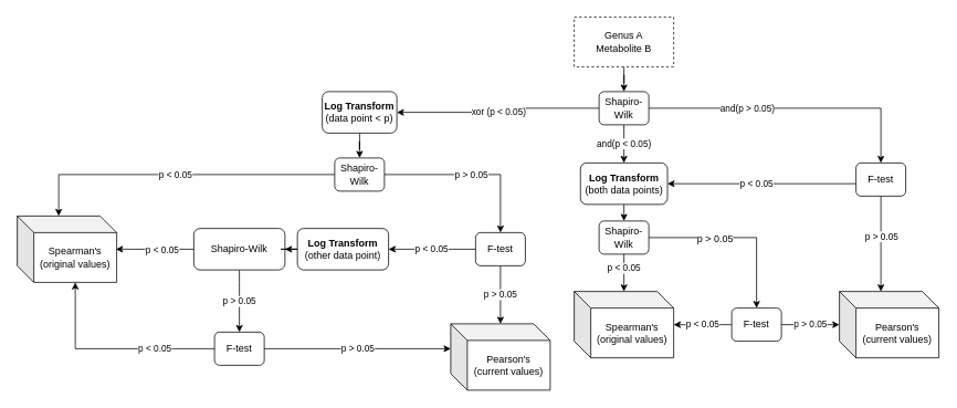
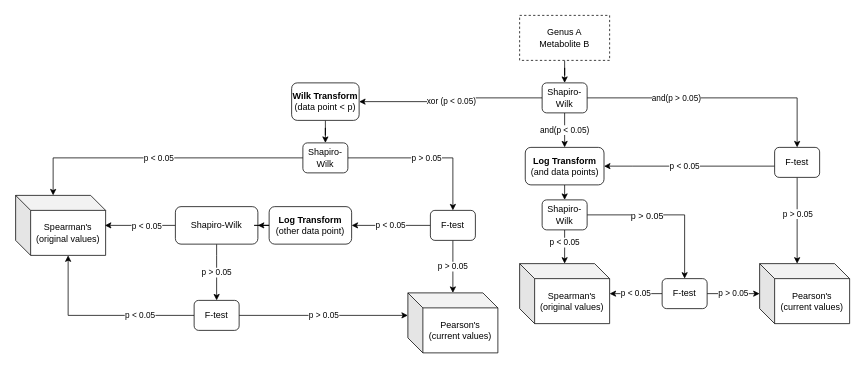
  <mxCell id="0" />
  <mxCell id="1" parent="0" />
  <mxCell id="2" value="" style="edgeStyle=orthogonalEdgeStyle;rounded=0;orthogonalLoop=1;jettySize=auto;html=1;entryX=0.5;entryY=0;entryDx=0;entryDy=0;" parent="1" source="3" target="9" edge="1"><mxGeometry relative="1" as="geometry"><mxPoint x="792" y="120" as="targetPoint" /></mxGeometry></mxCell>
  <mxCell id="3" value="Genus A&lt;br&gt;Metabolite B" style="rounded=0;whiteSpace=wrap;html=1;dashed=1;" parent="1" vertex="1"><mxGeometry x="692" y="20" width="120" height="60" as="geometry" /></mxCell>
  <mxCell id="4" value="and(p &amp;lt; 0.05)" style="edgeStyle=orthogonalEdgeStyle;rounded=0;orthogonalLoop=1;jettySize=auto;html=1;entryX=0.5;entryY=0;entryDx=0;entryDy=0;" parent="1" source="9" target="28" edge="1"><mxGeometry relative="1" as="geometry" /></mxCell>
  <mxCell id="5" style="edgeStyle=orthogonalEdgeStyle;rounded=0;orthogonalLoop=1;jettySize=auto;html=1;entryX=0.5;entryY=0;entryDx=0;entryDy=0;" parent="1" source="9" target="32" edge="1"><mxGeometry relative="1" as="geometry" /></mxCell>
  <mxCell id="6" value="and(p &amp;gt; 0.05)" style="edgeLabel;html=1;align=center;verticalAlign=middle;resizable=0;points=[];" parent="5" vertex="1" connectable="0"><mxGeometry x="-0.552" y="2" relative="1" as="geometry"><mxPoint x="40" y="2" as="offset" /></mxGeometry></mxCell>
  <mxCell id="7" style="edgeStyle=orthogonalEdgeStyle;rounded=0;orthogonalLoop=1;jettySize=auto;html=1;" parent="1" source="9" target="14" edge="1"><mxGeometry relative="1" as="geometry" /></mxCell>
  <mxCell id="8" value="xor (p &amp;lt; 0.05)" style="edgeLabel;html=1;align=center;verticalAlign=middle;resizable=0;points=[];" parent="7" vertex="1" connectable="0"><mxGeometry x="0.015" relative="1" as="geometry"><mxPoint as="offset" /></mxGeometry></mxCell>
  <mxCell id="9" value="Shapiro-Wilk" style="rounded=1;whiteSpace=wrap;html=1;" parent="1" vertex="1"><mxGeometry x="722" y="110" width="60" height="40" as="geometry" /></mxCell>
  <mxCell id="10" value="p &amp;lt; 0.05" style="edgeStyle=orthogonalEdgeStyle;rounded=0;orthogonalLoop=1;jettySize=auto;html=1;entryX=0;entryY=0;entryDx=50;entryDy=0;entryPerimeter=0;" parent="1" source="12" target="15" edge="1"><mxGeometry relative="1" as="geometry"><mxPoint x="103" y="260" as="targetPoint" /></mxGeometry></mxCell>
  <mxCell id="11" value="p &amp;gt; 0.05" style="edgeStyle=orthogonalEdgeStyle;rounded=0;orthogonalLoop=1;jettySize=auto;html=1;" parent="1" source="12" target="18" edge="1"><mxGeometry relative="1" as="geometry" /></mxCell>
  <mxCell id="12" value="Shapiro-Wilk" style="rounded=1;whiteSpace=wrap;html=1;" parent="1" vertex="1"><mxGeometry x="403" y="190" width="60" height="40" as="geometry" /></mxCell>
  <mxCell id="13" value="" style="edgeStyle=orthogonalEdgeStyle;rounded=0;orthogonalLoop=1;jettySize=auto;html=1;" parent="1" source="14" target="12" edge="1"><mxGeometry relative="1" as="geometry" /></mxCell>
- <mxCell id="14" value="&lt;b&gt;Log Transform&lt;br&gt;&lt;/b&gt;(data point &amp;lt; p)" style="rounded=1;whiteSpace=wrap;html=1;" parent="1" vertex="1"><mxGeometry x="388" y="110" width="90" height="50" as="geometry" /></mxCell>
+ <mxCell id="14" value="&lt;b&gt;Wilk Transform&lt;br&gt;&lt;/b&gt;(data point &amp;lt; p)" style="rounded=1;whiteSpace=wrap;html=1;" parent="1" vertex="1"><mxGeometry x="388" y="110" width="90" height="50" as="geometry" /></mxCell>
  <mxCell id="15" value="Spearman's&lt;br&gt;(original values)" style="shape=cube;whiteSpace=wrap;html=1;boundedLbl=1;backgroundOutline=1;darkOpacity=0.05;darkOpacity2=0.1;" parent="1" vertex="1"><mxGeometry x="20" y="260" width="120" height="80" as="geometry" /></mxCell>
  <mxCell id="16" value="p &amp;gt; 0.05" style="edgeStyle=orthogonalEdgeStyle;rounded=0;orthogonalLoop=1;jettySize=auto;html=1;" parent="1" source="18" target="19" edge="1"><mxGeometry relative="1" as="geometry" /></mxCell>
  <mxCell id="17" value="p &amp;lt; 0.05" style="edgeStyle=orthogonalEdgeStyle;rounded=0;orthogonalLoop=1;jettySize=auto;html=1;entryX=1;entryY=0.5;entryDx=0;entryDy=0;" parent="1" source="18" target="44" edge="1"><mxGeometry relative="1" as="geometry"><mxPoint x="388" y="311" as="targetPoint" /></mxGeometry></mxCell>
  <mxCell id="18" value="F-test" style="rounded=1;whiteSpace=wrap;html=1;" parent="1" vertex="1"><mxGeometry x="573" y="280" width="60" height="40" as="geometry" /></mxCell>
  <mxCell id="19" value="Pearson's&lt;br&gt;(current values)" style="shape=cube;whiteSpace=wrap;html=1;boundedLbl=1;backgroundOutline=1;darkOpacity=0.05;darkOpacity2=0.1;" parent="1" vertex="1"><mxGeometry x="543" y="390" width="120" height="80" as="geometry" /></mxCell>
  <mxCell id="20" value="p &amp;gt; 0.05" style="edgeStyle=orthogonalEdgeStyle;rounded=0;orthogonalLoop=1;jettySize=auto;html=1;" parent="1" source="23" target="26" edge="1"><mxGeometry relative="1" as="geometry"><Array as="points"><mxPoint x="288" y="340" /><mxPoint x="288" y="340" /></Array></mxGeometry></mxCell>
  <mxCell id="21" style="edgeStyle=orthogonalEdgeStyle;rounded=0;orthogonalLoop=1;jettySize=auto;html=1;entryX=0.992;entryY=0.5;entryDx=0;entryDy=0;entryPerimeter=0;" parent="1" source="23" target="15" edge="1"><mxGeometry relative="1" as="geometry"><mxPoint x="170" y="276" as="targetPoint" /></mxGeometry></mxCell>
  <mxCell id="22" value="p &amp;lt; 0.05" style="edgeLabel;html=1;align=center;verticalAlign=middle;resizable=0;points=[];" parent="21" vertex="1" connectable="0"><mxGeometry x="-0.169" relative="1" as="geometry"><mxPoint as="offset" /></mxGeometry></mxCell>
  <mxCell id="23" value="Shapiro-Wilk" style="rounded=1;whiteSpace=wrap;html=1;" parent="1" vertex="1"><mxGeometry x="233" y="275" width="110" height="50" as="geometry" /></mxCell>
  <mxCell id="24" value="p &amp;gt; 0.05" style="edgeStyle=orthogonalEdgeStyle;rounded=0;orthogonalLoop=1;jettySize=auto;html=1;entryX=0;entryY=0;entryDx=0;entryDy=30;entryPerimeter=0;" parent="1" source="26" target="19" edge="1"><mxGeometry relative="1" as="geometry"><mxPoint x="398" y="420" as="targetPoint" /></mxGeometry></mxCell>
  <mxCell id="25" value="p &amp;lt; 0.05" style="edgeStyle=orthogonalEdgeStyle;rounded=0;orthogonalLoop=1;jettySize=auto;html=1;entryX=0;entryY=0;entryDx=70;entryDy=80;entryPerimeter=0;" parent="1" source="26" target="15" edge="1"><mxGeometry x="-0.422" relative="1" as="geometry"><mxPoint as="offset" /><mxPoint x="113" y="340" as="targetPoint" /></mxGeometry></mxCell>
  <mxCell id="26" value="F-test" style="rounded=1;whiteSpace=wrap;html=1;" parent="1" vertex="1"><mxGeometry x="258" y="400" width="60" height="40" as="geometry" /></mxCell>
  <mxCell id="27" style="edgeStyle=orthogonalEdgeStyle;rounded=0;orthogonalLoop=1;jettySize=auto;html=1;exitX=0.5;exitY=1;exitDx=0;exitDy=0;entryX=0.5;entryY=0;entryDx=0;entryDy=0;" parent="1" source="28" target="38" edge="1"><mxGeometry relative="1" as="geometry" /></mxCell>
- <mxCell id="28" value="&lt;b&gt;Log Transform&lt;br&gt;&lt;/b&gt;(both data points)" style="rounded=1;whiteSpace=wrap;html=1;" parent="1" vertex="1"><mxGeometry x="699.5" y="196" width="105" height="50" as="geometry" /></mxCell>
+ <mxCell id="28" value="&lt;b&gt;Log Transform&lt;br&gt;&lt;/b&gt;(and data points)" style="rounded=1;whiteSpace=wrap;html=1;" parent="1" vertex="1"><mxGeometry x="699.5" y="196" width="105" height="50" as="geometry" /></mxCell>
  <mxCell id="29" value="p &amp;lt; 0.05" style="edgeStyle=orthogonalEdgeStyle;rounded=0;orthogonalLoop=1;jettySize=auto;html=1;entryX=1;entryY=0.5;entryDx=0;entryDy=0;" parent="1" source="32" target="28" edge="1"><mxGeometry x="0.055" relative="1" as="geometry"><Array as="points"><mxPoint x="843" y="221" /><mxPoint x="843" y="221" /></Array><mxPoint as="offset" /></mxGeometry></mxCell>
  <mxCell id="30" style="edgeStyle=orthogonalEdgeStyle;rounded=0;orthogonalLoop=1;jettySize=auto;html=1;entryX=0;entryY=0;entryDx=50;entryDy=0;entryPerimeter=0;" parent="1" source="32" target="33" edge="1"><mxGeometry relative="1" as="geometry" /></mxCell>
  <mxCell id="31" value="p &amp;gt; 0.05" style="edgeLabel;html=1;align=center;verticalAlign=middle;resizable=0;points=[];" parent="30" vertex="1" connectable="0"><mxGeometry x="-0.168" y="5" relative="1" as="geometry"><mxPoint x="-5" as="offset" /></mxGeometry></mxCell>
  <mxCell id="32" value="F-test" style="rounded=1;whiteSpace=wrap;html=1;" parent="1" vertex="1"><mxGeometry x="1032" y="196" width="60" height="40" as="geometry" /></mxCell>
  <mxCell id="33" value="Pearson's&lt;br&gt;(current values)" style="shape=cube;whiteSpace=wrap;html=1;boundedLbl=1;backgroundOutline=1;darkOpacity=0.05;darkOpacity2=0.1;" parent="1" vertex="1"><mxGeometry x="1012" y="351" width="120" height="80" as="geometry" /></mxCell>
  <mxCell id="34" style="edgeStyle=orthogonalEdgeStyle;rounded=0;orthogonalLoop=1;jettySize=auto;html=1;" parent="1" source="38" target="39" edge="1"><mxGeometry relative="1" as="geometry" /></mxCell>
  <mxCell id="35" value="p &amp;lt; 0.05" style="edgeLabel;html=1;align=center;verticalAlign=middle;resizable=0;points=[];" parent="34" vertex="1" connectable="0"><mxGeometry x="-0.284" y="-1" relative="1" as="geometry"><mxPoint as="offset" /></mxGeometry></mxCell>
  <mxCell id="36" style="edgeStyle=orthogonalEdgeStyle;rounded=0;orthogonalLoop=1;jettySize=auto;html=1;exitX=1;exitY=0.5;exitDx=0;exitDy=0;fontSize=16;fontColor=#FF0000;" parent="1" source="38" target="42" edge="1"><mxGeometry relative="1" as="geometry" /></mxCell>
  <mxCell id="37" value="&lt;font style=&quot;font-size: 12px&quot; color=&quot;#000000&quot;&gt;p &amp;gt; 0.05&lt;/font&gt;" style="edgeLabel;html=1;align=center;verticalAlign=middle;resizable=0;points=[];fontSize=16;fontColor=#FF0000;" parent="36" vertex="1" connectable="0"><mxGeometry x="-0.265" y="1" relative="1" as="geometry"><mxPoint as="offset" /></mxGeometry></mxCell>
  <mxCell id="38" value="Shapiro-Wilk" style="rounded=1;whiteSpace=wrap;html=1;" parent="1" vertex="1"><mxGeometry x="722" y="266" width="60" height="40" as="geometry" /></mxCell>
  <mxCell id="39" value="Spearman's&lt;br&gt;(original values)" style="shape=cube;whiteSpace=wrap;html=1;boundedLbl=1;backgroundOutline=1;darkOpacity=0.05;darkOpacity2=0.1;" parent="1" vertex="1"><mxGeometry x="692" y="351" width="120" height="80" as="geometry" /></mxCell>
  <mxCell id="40" value="p &amp;lt; 0.05" style="edgeStyle=orthogonalEdgeStyle;rounded=0;orthogonalLoop=1;jettySize=auto;html=1;" parent="1" source="42" target="39" edge="1"><mxGeometry relative="1" as="geometry" /></mxCell>
  <mxCell id="41" value="p &amp;gt; 0.05" style="edgeStyle=orthogonalEdgeStyle;rounded=0;orthogonalLoop=1;jettySize=auto;html=1;" parent="1" source="42" target="33" edge="1"><mxGeometry relative="1" as="geometry"><Array as="points"><mxPoint x="972" y="391" /><mxPoint x="972" y="391" /></Array></mxGeometry></mxCell>
  <mxCell id="42" value="F-test" style="rounded=1;whiteSpace=wrap;html=1;" parent="1" vertex="1"><mxGeometry x="882" y="371" width="60" height="40" as="geometry" /></mxCell>
  <mxCell id="43" style="edgeStyle=orthogonalEdgeStyle;rounded=0;orthogonalLoop=1;jettySize=auto;html=1;entryX=1;entryY=0.5;entryDx=0;entryDy=0;" parent="1" source="44" target="23" edge="1"><mxGeometry relative="1" as="geometry" /></mxCell>
  <mxCell id="44" value="&lt;b&gt;Log Transform&lt;br&gt;&lt;/b&gt;(other data point)" style="rounded=1;whiteSpace=wrap;html=1;" parent="1" vertex="1"><mxGeometry x="358" y="275" width="110" height="50" as="geometry" /></mxCell>
